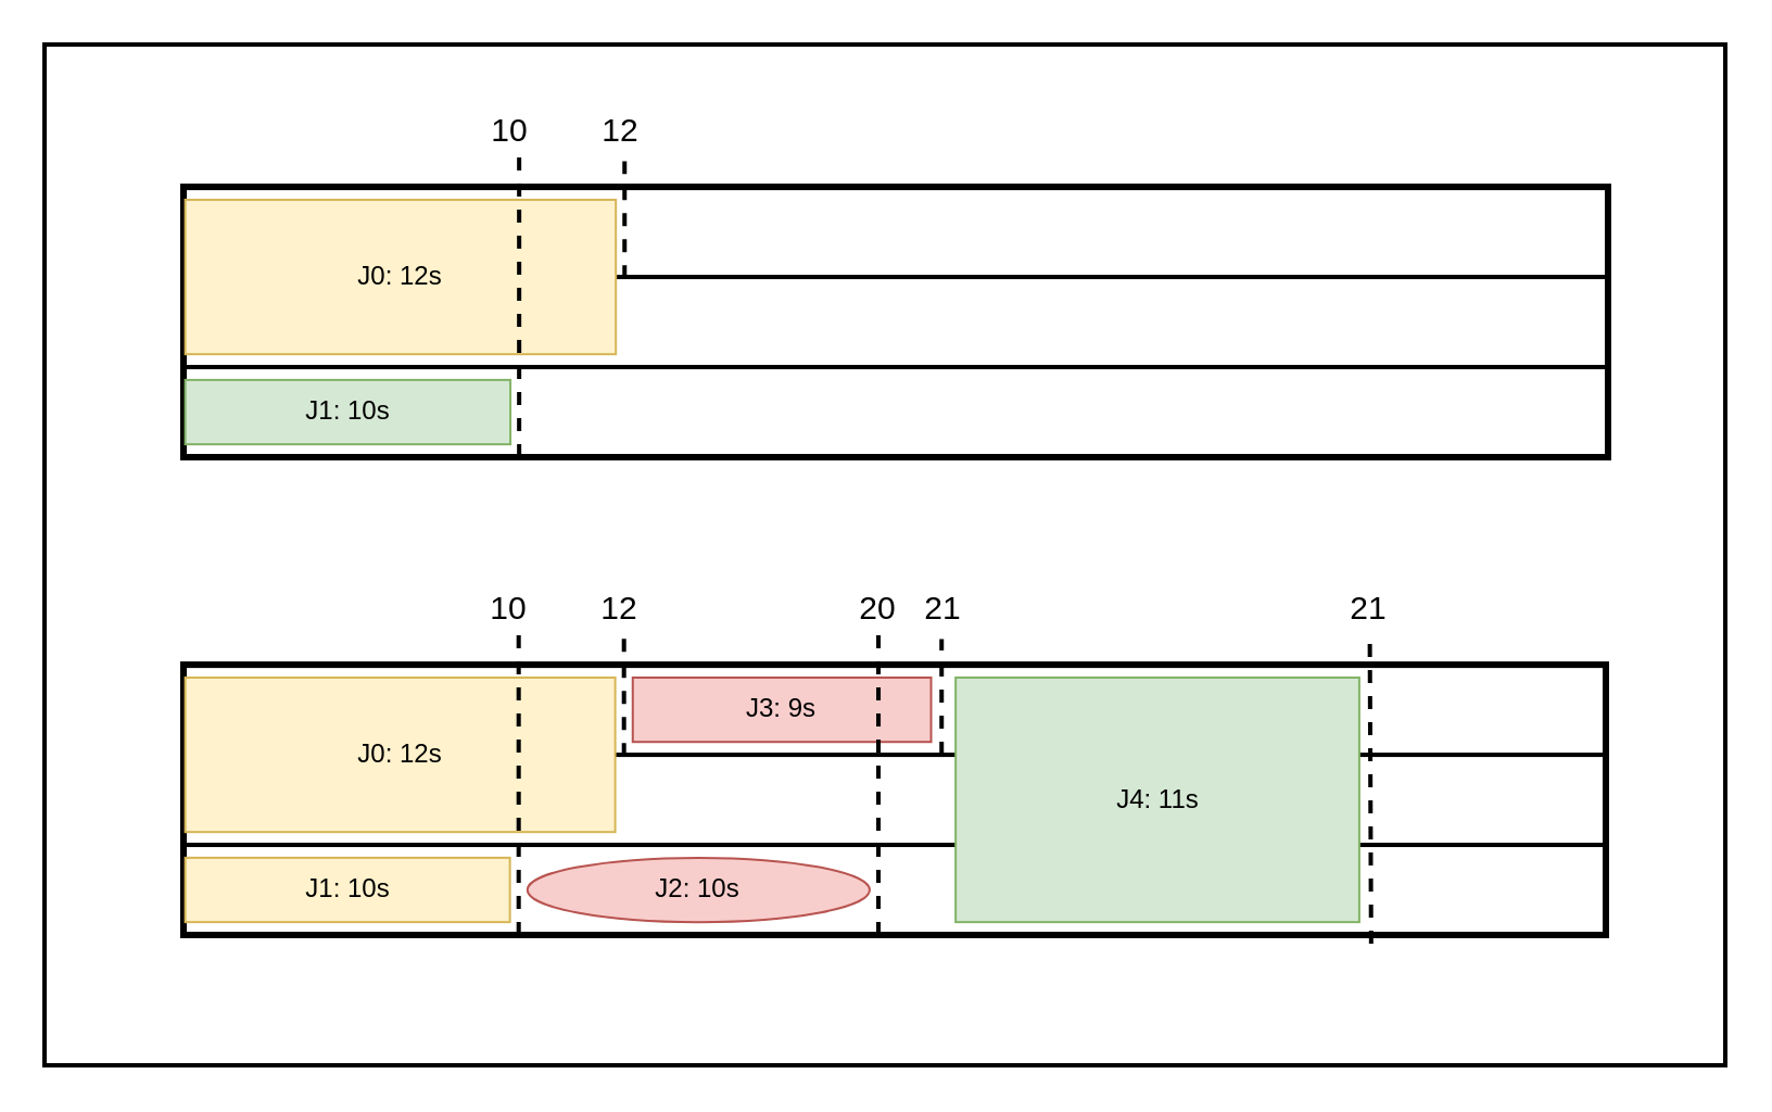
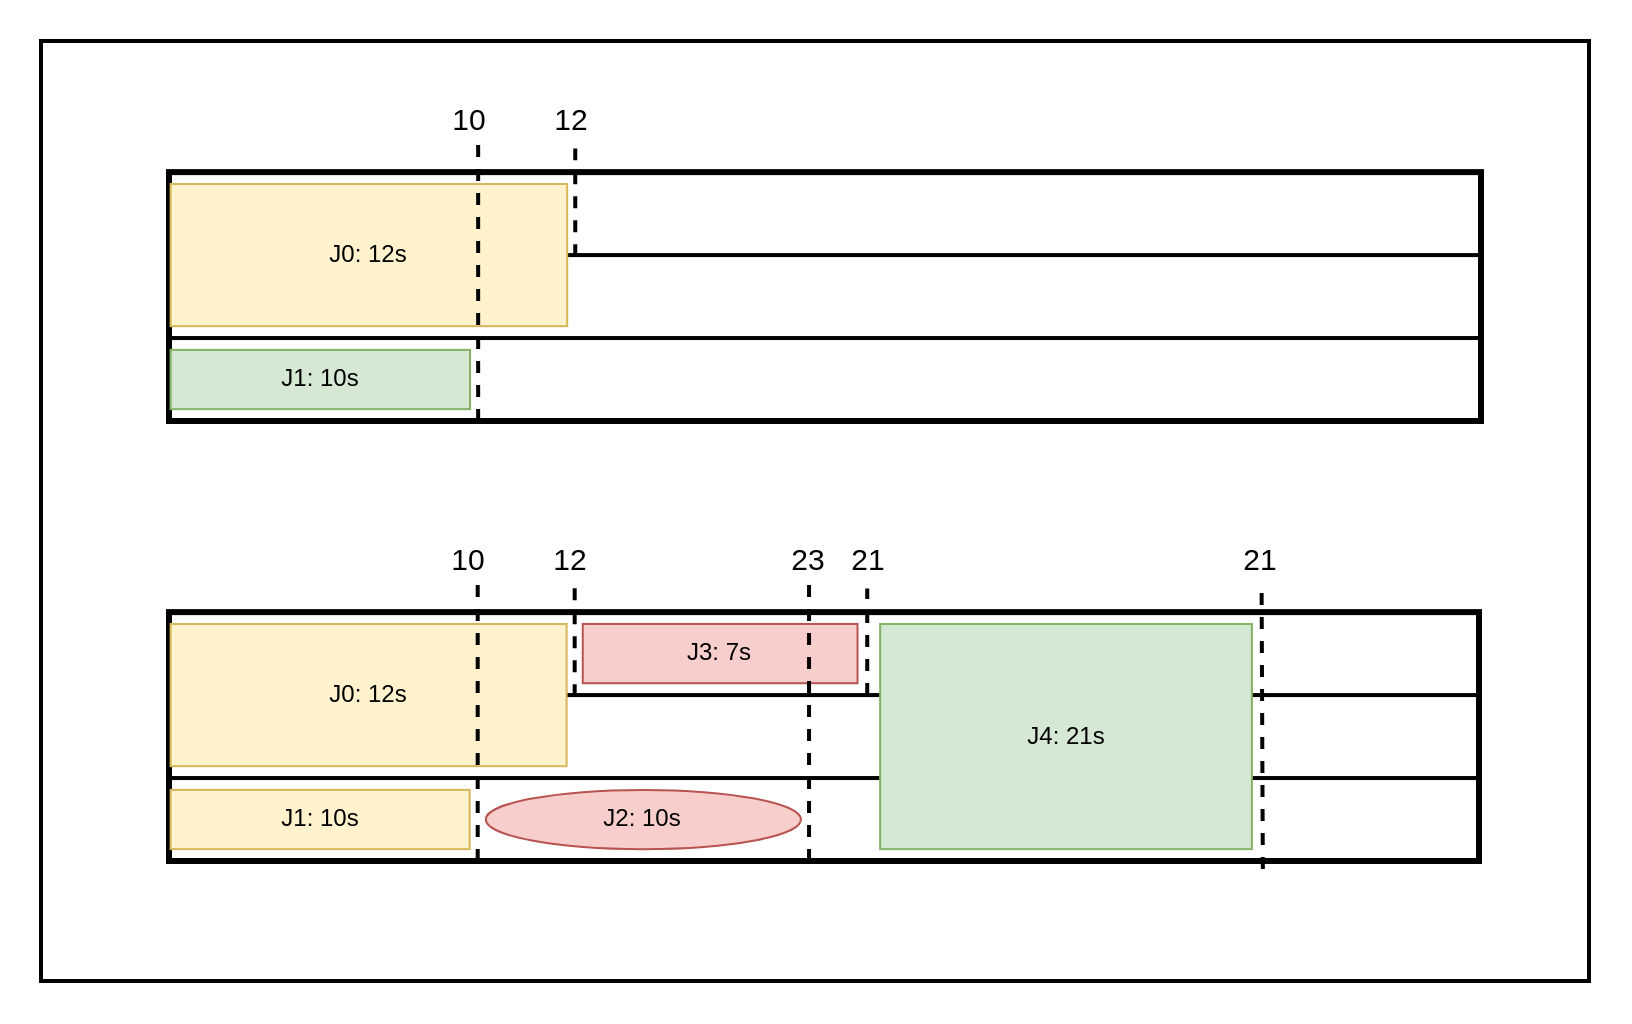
  <mxCell id="0" />
  <mxCell id="1" parent="0" />
  <mxCell id="2" value="" style="group" vertex="1" connectable="0" parent="1"><mxGeometry x="84" y="50" width="710" height="440" as="geometry" /></mxCell>
  <mxCell id="3" value="" style="rounded=0;whiteSpace=wrap;html=1;fontSize=12;strokeWidth=2;" vertex="1" parent="2"><mxGeometry x="-64" y="-30" width="774" height="470" as="geometry" /></mxCell>
  <mxCell id="4" value="" style="rounded=0;whiteSpace=wrap;html=1;strokeWidth=2;fillColor=none;" vertex="1" parent="2"><mxGeometry y="77.04" width="656" height="41.48" as="geometry" /></mxCell>
  <mxCell id="5" value="" style="rounded=0;whiteSpace=wrap;html=1;strokeWidth=3;fillColor=none;" vertex="1" parent="2"><mxGeometry y="35.56" width="656" height="124.44" as="geometry" /></mxCell>
  <mxCell id="6" value="J0: 12s" style="rounded=0;whiteSpace=wrap;html=1;strokeWidth=1;fillColor=#fff2cc;strokeColor=#d6b656;" vertex="1" parent="2"><mxGeometry x="0.809" y="41.481" width="198.279" height="71.111" as="geometry" /></mxCell>
  <mxCell id="7" value="J1: 10s" style="rounded=0;whiteSpace=wrap;html=1;strokeWidth=1;fillColor=#d5e8d4;strokeColor=#82b366;" vertex="1" parent="2"><mxGeometry x="0.809" y="124.444" width="149.721" height="29.63" as="geometry" /></mxCell>
  <mxCell id="8" value="" style="endArrow=none;dashed=1;html=1;rounded=0;strokeWidth=2;" edge="1" parent="2"><mxGeometry width="50" height="50" relative="1" as="geometry"><mxPoint x="154.577" y="160" as="sourcePoint" /><mxPoint x="154.577" y="17.778" as="targetPoint" /></mxGeometry></mxCell>
  <mxCell id="9" value="" style="endArrow=none;dashed=1;html=1;rounded=0;strokeWidth=2;" edge="1" parent="2"><mxGeometry width="50" height="50" relative="1" as="geometry"><mxPoint x="203.135" y="77.63" as="sourcePoint" /><mxPoint x="203.135" y="23.704" as="targetPoint" /></mxGeometry></mxCell>
  <mxCell id="10" value="&lt;font style=&quot;font-size: 15px;&quot;&gt;10&lt;/font&gt;" style="text;html=1;strokeColor=none;fillColor=none;align=center;verticalAlign=middle;whiteSpace=wrap;rounded=0;" vertex="1" parent="2"><mxGeometry x="126.251" width="48.558" height="17.778" as="geometry" /></mxCell>
  <mxCell id="11" value="&lt;font style=&quot;font-size: 15px;&quot;&gt;12&lt;/font&gt;" style="text;html=1;strokeColor=none;fillColor=none;align=center;verticalAlign=middle;whiteSpace=wrap;rounded=0;" vertex="1" parent="2"><mxGeometry x="177.237" width="48.558" height="17.778" as="geometry" /></mxCell>
  <mxCell id="12" value="" style="group" vertex="1" connectable="0" parent="1"><mxGeometry x="84" y="270" width="655" height="160" as="geometry" /></mxCell>
  <mxCell id="13" value="" style="rounded=0;whiteSpace=wrap;html=1;strokeWidth=2;fillColor=none;" vertex="1" parent="12"><mxGeometry y="77.04" width="655" height="41.48" as="geometry" /></mxCell>
  <mxCell id="14" value="" style="rounded=0;whiteSpace=wrap;html=1;strokeWidth=3;fillColor=none;" vertex="1" parent="12"><mxGeometry y="35.56" width="655" height="124.44" as="geometry" /></mxCell>
  <mxCell id="15" value="J0: 12s" style="rounded=0;whiteSpace=wrap;html=1;strokeWidth=1;fillColor=#fff2cc;strokeColor=#d6b656;" vertex="1" parent="12"><mxGeometry x="0.808" y="41.481" width="197.994" height="71.111" as="geometry" /></mxCell>
  <mxCell id="16" value="J1: 10s" style="rounded=0;whiteSpace=wrap;html=1;strokeWidth=1;fillColor=#fff2cc;strokeColor=#d6b656;" vertex="1" parent="12"><mxGeometry x="0.808" y="124.444" width="149.506" height="29.63" as="geometry" /></mxCell>
- <mxCell id="17" value="J3: 9s" style="rounded=0;whiteSpace=wrap;html=1;strokeWidth=1;fillColor=#f8cecc;strokeColor=#b85450;" vertex="1" parent="12"><mxGeometry x="206.884" y="41.481" width="137.384" height="29.63" as="geometry" /></mxCell>
+ <mxCell id="17" value="J3: 7s" style="rounded=0;whiteSpace=wrap;html=1;strokeWidth=1;fillColor=#f8cecc;strokeColor=#b85450;" vertex="1" parent="12"><mxGeometry x="206.884" y="41.481" width="137.384" height="29.63" as="geometry" /></mxCell>
  <mxCell id="18" value="" style="endArrow=none;dashed=1;html=1;rounded=0;strokeWidth=2;" edge="1" parent="12"><mxGeometry width="50" height="50" relative="1" as="geometry"><mxPoint x="154.355" y="160" as="sourcePoint" /><mxPoint x="154.355" y="17.778" as="targetPoint" /></mxGeometry></mxCell>
  <mxCell id="19" value="" style="endArrow=none;dashed=1;html=1;rounded=0;strokeWidth=2;" edge="1" parent="12"><mxGeometry width="50" height="50" relative="1" as="geometry"><mxPoint x="202.843" y="77.63" as="sourcePoint" /><mxPoint x="202.843" y="17.778" as="targetPoint" /></mxGeometry></mxCell>
  <mxCell id="20" value="J2: 10s" style="ellipse;whiteSpace=wrap;html=1;strokeWidth=1;fillColor=#f8cecc;strokeColor=#b85450;" vertex="1" parent="12"><mxGeometry x="158.395" y="124.444" width="157.587" height="29.63" as="geometry" /></mxCell>
  <mxCell id="21" value="" style="endArrow=none;dashed=1;html=1;rounded=0;strokeWidth=2;" edge="1" parent="12"><mxGeometry width="50" height="50" relative="1" as="geometry"><mxPoint x="349.116" y="77.037" as="sourcePoint" /><mxPoint x="349.116" y="23.704" as="targetPoint" /></mxGeometry></mxCell>
  <mxCell id="22" value="" style="endArrow=none;dashed=1;html=1;rounded=0;strokeWidth=2;" edge="1" parent="12"><mxGeometry width="50" height="50" relative="1" as="geometry"><mxPoint x="320.023" y="160" as="sourcePoint" /><mxPoint x="320.023" y="17.778" as="targetPoint" /></mxGeometry></mxCell>
  <mxCell id="23" value="&lt;font style=&quot;font-size: 15px;&quot;&gt;10&lt;/font&gt;" style="text;html=1;strokeColor=none;fillColor=none;align=center;verticalAlign=middle;whiteSpace=wrap;rounded=0;" vertex="1" parent="12"><mxGeometry x="126.07" width="48.488" height="17.778" as="geometry" /></mxCell>
- <mxCell id="24" value="&lt;font style=&quot;font-size: 15px;&quot;&gt;20&lt;/font&gt;" style="text;html=1;strokeColor=none;fillColor=none;align=center;verticalAlign=middle;whiteSpace=wrap;rounded=0;" vertex="1" parent="12"><mxGeometry x="295.779" width="48.488" height="17.778" as="geometry" /></mxCell>
+ <mxCell id="24" value="&lt;font style=&quot;font-size: 15px;&quot;&gt;23&lt;/font&gt;" style="text;html=1;strokeColor=none;fillColor=none;align=center;verticalAlign=middle;whiteSpace=wrap;rounded=0;" vertex="1" parent="12"><mxGeometry x="295.779" width="48.488" height="17.778" as="geometry" /></mxCell>
  <mxCell id="25" value="&lt;font style=&quot;font-size: 15px;&quot;&gt;12&lt;/font&gt;" style="text;html=1;strokeColor=none;fillColor=none;align=center;verticalAlign=middle;whiteSpace=wrap;rounded=0;" vertex="1" parent="12"><mxGeometry x="176.983" width="48.488" height="17.778" as="geometry" /></mxCell>
  <mxCell id="26" value="&lt;font style=&quot;font-size: 15px;&quot;&gt;21&lt;/font&gt;" style="text;html=1;strokeColor=none;fillColor=none;align=center;verticalAlign=middle;whiteSpace=wrap;rounded=0;" vertex="1" parent="12"><mxGeometry x="326.488" width="48.488" height="17.778" as="geometry" /></mxCell>
- <mxCell id="27" value="J4: 11s" style="rounded=0;whiteSpace=wrap;html=1;strokeWidth=1;fillColor=#d5e8d4;strokeColor=#82b366;" vertex="1" parent="12"><mxGeometry x="355.581" y="41.481" width="185.872" height="112.593" as="geometry" /></mxCell>
+ <mxCell id="27" value="J4: 21s" style="rounded=0;whiteSpace=wrap;html=1;strokeWidth=1;fillColor=#d5e8d4;strokeColor=#82b366;" vertex="1" parent="12"><mxGeometry x="355.581" y="41.481" width="185.872" height="112.593" as="geometry" /></mxCell>
  <mxCell id="28" value="&lt;font style=&quot;font-size: 15px;&quot;&gt;21&lt;/font&gt;" style="text;html=1;strokeColor=none;fillColor=none;align=center;verticalAlign=middle;whiteSpace=wrap;rounded=0;" vertex="1" parent="12"><mxGeometry x="522.058" width="48.488" height="17.778" as="geometry" /></mxCell>
  <mxCell id="29" value="" style="endArrow=none;dashed=1;html=1;rounded=0;strokeWidth=2;exitX=0.835;exitY=1.032;exitDx=0;exitDy=0;exitPerimeter=0;" edge="1" parent="12" source="14"><mxGeometry width="50" height="50" relative="1" as="geometry"><mxPoint x="546.577" y="77.037" as="sourcePoint" /><mxPoint x="546.302" y="23.704" as="targetPoint" /></mxGeometry></mxCell>
